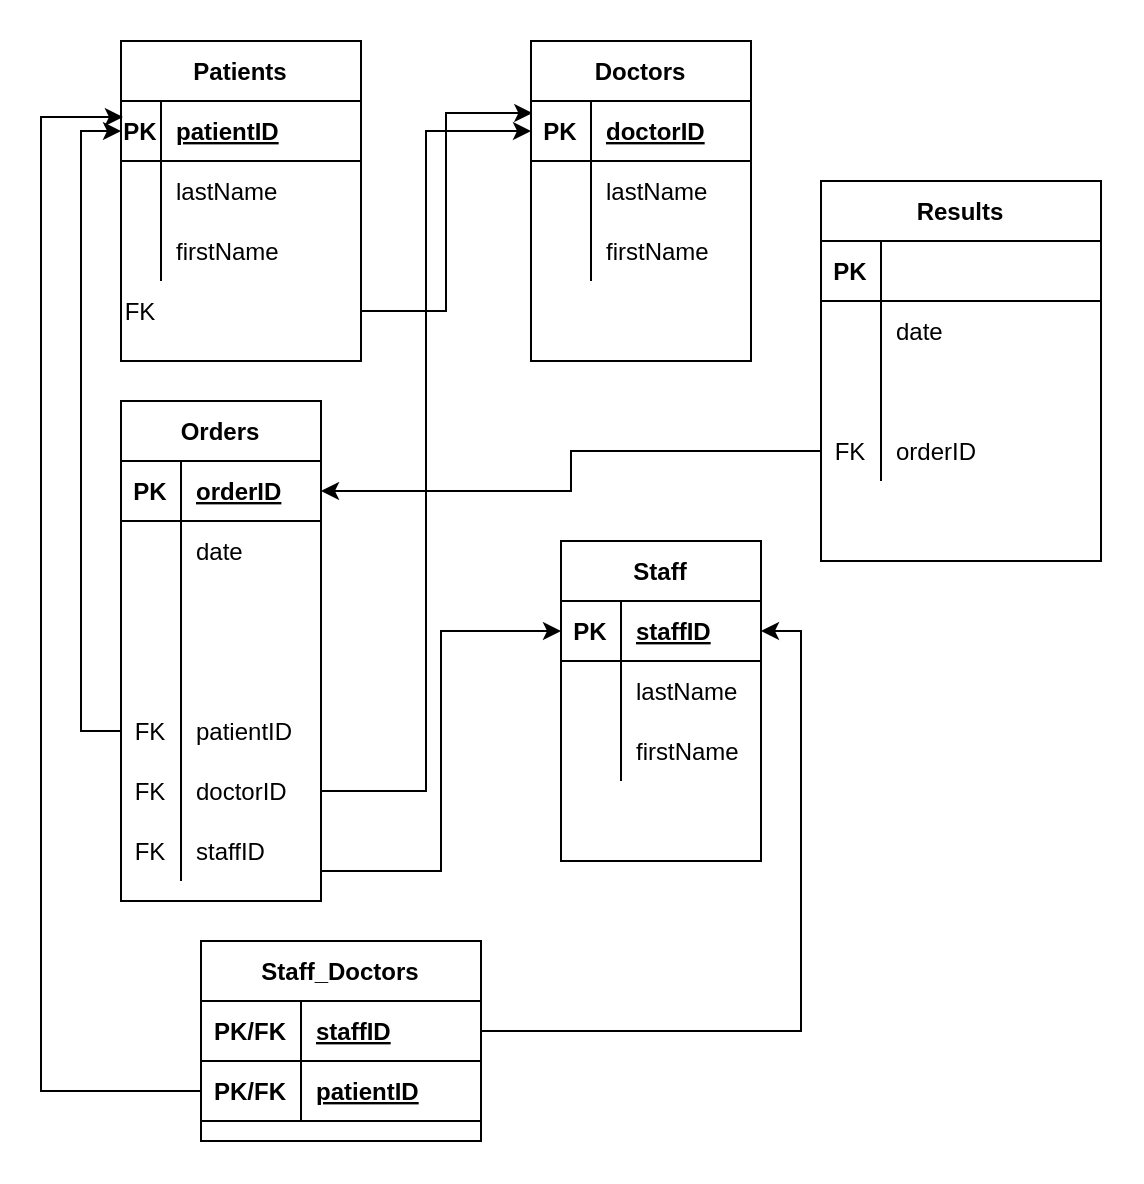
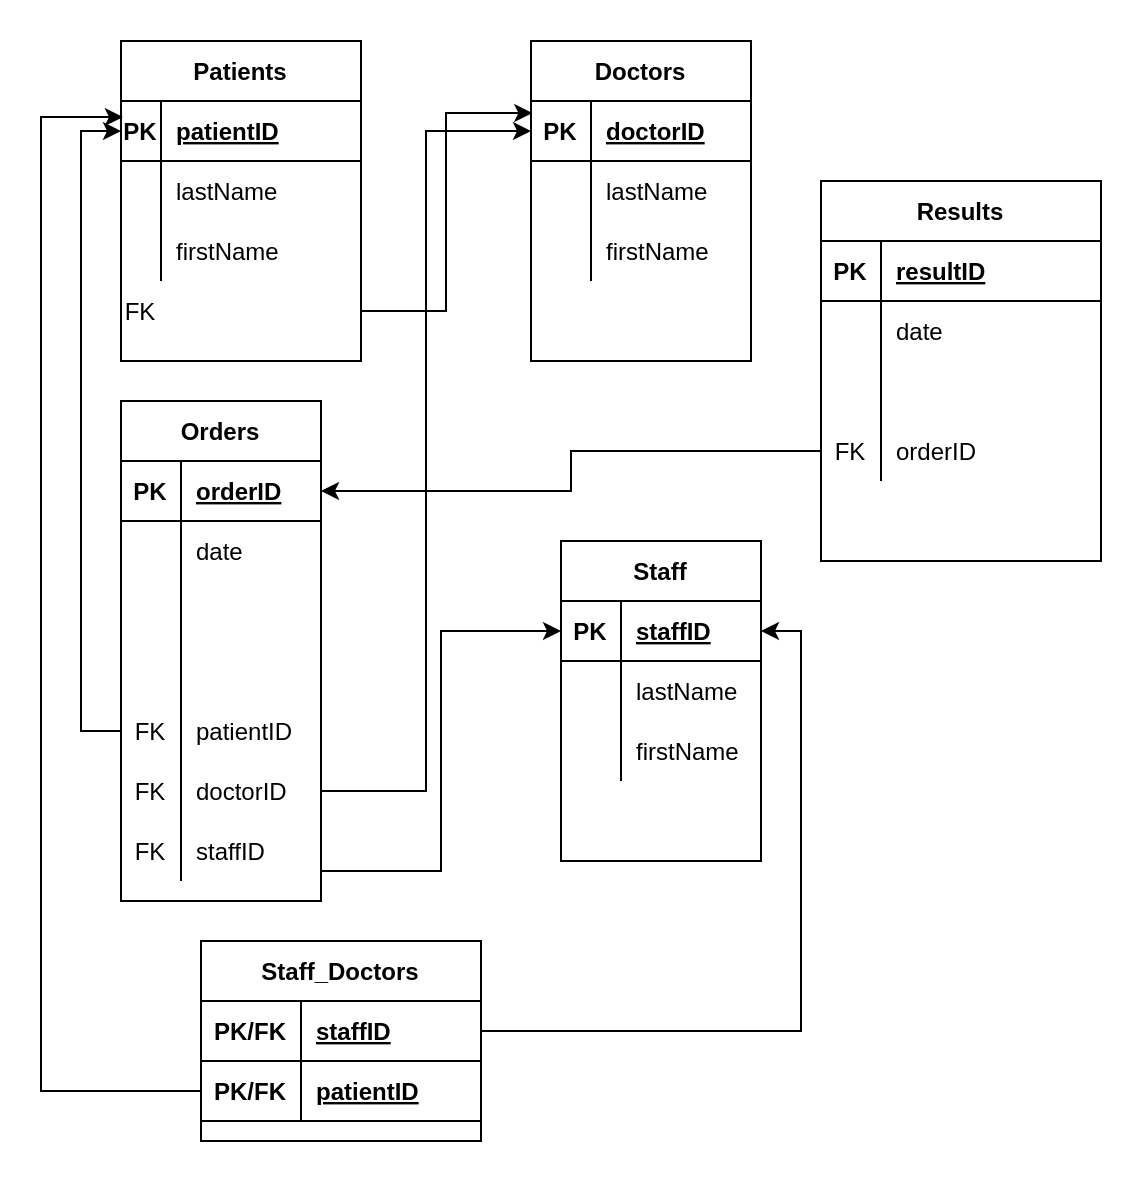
  <mxCell id="0" />
  <mxCell id="1" parent="0" />
  <mxCell id="2" value="Doctors" style="shape=table;startSize=30;container=1;collapsible=1;childLayout=tableLayout;fixedRows=1;rowLines=0;fontStyle=1;align=center;resizeLast=1;" vertex="1" parent="1"><mxGeometry x="265" y="20" width="110" height="160" as="geometry" /></mxCell>
  <mxCell id="3" value="" style="shape=partialRectangle;collapsible=0;dropTarget=0;pointerEvents=0;fillColor=none;top=0;left=0;bottom=1;right=0;points=[[0,0.5],[1,0.5]];portConstraint=eastwest;" vertex="1" parent="2"><mxGeometry y="30" width="110" height="30" as="geometry" /></mxCell>
  <mxCell id="4" value="PK" style="shape=partialRectangle;connectable=0;fillColor=none;top=0;left=0;bottom=0;right=0;fontStyle=1;overflow=hidden;" vertex="1" parent="3"><mxGeometry width="30" height="30" as="geometry" /></mxCell>
  <mxCell id="5" value="doctorID" style="shape=partialRectangle;connectable=0;fillColor=none;top=0;left=0;bottom=0;right=0;align=left;spacingLeft=6;fontStyle=5;overflow=hidden;" vertex="1" parent="3"><mxGeometry x="30" width="80" height="30" as="geometry" /></mxCell>
  <mxCell id="6" value="" style="shape=partialRectangle;collapsible=0;dropTarget=0;pointerEvents=0;fillColor=none;top=0;left=0;bottom=0;right=0;points=[[0,0.5],[1,0.5]];portConstraint=eastwest;" vertex="1" parent="2"><mxGeometry y="60" width="110" height="30" as="geometry" /></mxCell>
  <mxCell id="7" value="" style="shape=partialRectangle;connectable=0;fillColor=none;top=0;left=0;bottom=0;right=0;editable=1;overflow=hidden;" vertex="1" parent="6"><mxGeometry width="30" height="30" as="geometry" /></mxCell>
  <mxCell id="8" value="lastName" style="shape=partialRectangle;connectable=0;fillColor=none;top=0;left=0;bottom=0;right=0;align=left;spacingLeft=6;overflow=hidden;" vertex="1" parent="6"><mxGeometry x="30" width="80" height="30" as="geometry" /></mxCell>
  <mxCell id="9" value="" style="shape=partialRectangle;collapsible=0;dropTarget=0;pointerEvents=0;fillColor=none;top=0;left=0;bottom=0;right=0;points=[[0,0.5],[1,0.5]];portConstraint=eastwest;" vertex="1" parent="2"><mxGeometry y="90" width="110" height="30" as="geometry" /></mxCell>
  <mxCell id="10" value="" style="shape=partialRectangle;connectable=0;fillColor=none;top=0;left=0;bottom=0;right=0;editable=1;overflow=hidden;" vertex="1" parent="9"><mxGeometry width="30" height="30" as="geometry" /></mxCell>
  <mxCell id="11" value="firstName" style="shape=partialRectangle;connectable=0;fillColor=none;top=0;left=0;bottom=0;right=0;align=left;spacingLeft=6;overflow=hidden;" vertex="1" parent="9"><mxGeometry x="30" width="80" height="30" as="geometry" /></mxCell>
  <mxCell id="12" value="" style="shape=partialRectangle;collapsible=0;dropTarget=0;pointerEvents=0;fillColor=none;top=0;left=0;bottom=0;right=0;points=[[0,0.5],[1,0.5]];portConstraint=eastwest;" vertex="1" parent="2"><mxGeometry y="120" width="110" height="30" as="geometry" /></mxCell>
  <mxCell id="13" value="" style="shape=partialRectangle;connectable=0;fillColor=none;top=0;left=0;bottom=0;right=0;editable=1;overflow=hidden;" vertex="1" parent="12"><mxGeometry width="30" height="30" as="geometry" /></mxCell>
  <mxCell id="14" value="Patients" style="shape=table;startSize=30;container=1;collapsible=1;childLayout=tableLayout;fixedRows=1;rowLines=0;fontStyle=1;align=center;resizeLast=1;" vertex="1" parent="1"><mxGeometry x="60" y="20" width="120" height="160" as="geometry" /></mxCell>
  <mxCell id="15" value="" style="shape=partialRectangle;collapsible=0;dropTarget=0;pointerEvents=0;fillColor=none;top=0;left=0;bottom=1;right=0;points=[[0,0.5],[1,0.5]];portConstraint=eastwest;" vertex="1" parent="14"><mxGeometry y="30" width="120" height="30" as="geometry" /></mxCell>
  <mxCell id="16" value="PK" style="shape=partialRectangle;connectable=0;fillColor=none;top=0;left=0;bottom=0;right=0;fontStyle=1;overflow=hidden;" vertex="1" parent="15"><mxGeometry width="20" height="30" as="geometry" /></mxCell>
  <mxCell id="17" value="patientID" style="shape=partialRectangle;connectable=0;fillColor=none;top=0;left=0;bottom=0;right=0;align=left;spacingLeft=6;fontStyle=5;overflow=hidden;" vertex="1" parent="15"><mxGeometry x="20" width="100" height="30" as="geometry" /></mxCell>
  <mxCell id="18" value="" style="shape=partialRectangle;collapsible=0;dropTarget=0;pointerEvents=0;fillColor=none;top=0;left=0;bottom=0;right=0;points=[[0,0.5],[1,0.5]];portConstraint=eastwest;" vertex="1" parent="14"><mxGeometry y="60" width="120" height="30" as="geometry" /></mxCell>
  <mxCell id="19" value="" style="shape=partialRectangle;connectable=0;fillColor=none;top=0;left=0;bottom=0;right=0;editable=1;overflow=hidden;" vertex="1" parent="18"><mxGeometry width="20" height="30" as="geometry" /></mxCell>
  <mxCell id="20" value="lastName" style="shape=partialRectangle;connectable=0;fillColor=none;top=0;left=0;bottom=0;right=0;align=left;spacingLeft=6;overflow=hidden;" vertex="1" parent="18"><mxGeometry x="20" width="100" height="30" as="geometry" /></mxCell>
  <mxCell id="21" value="" style="shape=partialRectangle;collapsible=0;dropTarget=0;pointerEvents=0;fillColor=none;top=0;left=0;bottom=0;right=0;points=[[0,0.5],[1,0.5]];portConstraint=eastwest;" vertex="1" parent="14"><mxGeometry y="90" width="120" height="30" as="geometry" /></mxCell>
  <mxCell id="22" value="" style="shape=partialRectangle;connectable=0;fillColor=none;top=0;left=0;bottom=0;right=0;editable=1;overflow=hidden;" vertex="1" parent="21"><mxGeometry width="20" height="30" as="geometry" /></mxCell>
  <mxCell id="23" value="firstName" style="shape=partialRectangle;connectable=0;fillColor=none;top=0;left=0;bottom=0;right=0;align=left;spacingLeft=6;overflow=hidden;" vertex="1" parent="21"><mxGeometry x="20" width="100" height="30" as="geometry" /></mxCell>
  <mxCell id="24" value="" style="shape=partialRectangle;collapsible=0;dropTarget=0;pointerEvents=0;fillColor=none;top=0;left=0;bottom=0;right=0;points=[[0,0.5],[1,0.5]];portConstraint=eastwest;" vertex="1" parent="14"><mxGeometry y="120" width="120" height="30" as="geometry" /></mxCell>
  <mxCell id="25" value="FK" style="shape=partialRectangle;connectable=0;fillColor=none;top=0;left=0;bottom=0;right=0;editable=1;overflow=hidden;" vertex="1" parent="24"><mxGeometry width="20" height="30" as="geometry" /></mxCell>
  <mxCell id="26" style="edgeStyle=orthogonalEdgeStyle;rounded=0;orthogonalLoop=1;jettySize=auto;html=1;" edge="1" parent="14" target="24"><mxGeometry relative="1" as="geometry"><mxPoint y="135" as="sourcePoint" /><Array as="points"><mxPoint x="10" y="135" /><mxPoint x="10" y="135" /></Array></mxGeometry></mxCell>
  <mxCell id="27" style="edgeStyle=orthogonalEdgeStyle;rounded=0;orthogonalLoop=1;jettySize=auto;html=1;entryX=0.006;entryY=0.2;entryDx=0;entryDy=0;entryPerimeter=0;" edge="1" parent="1" source="24" target="3"><mxGeometry relative="1" as="geometry" /></mxCell>
  <mxCell id="28" value="Staff" style="shape=table;startSize=30;container=1;collapsible=1;childLayout=tableLayout;fixedRows=1;rowLines=0;fontStyle=1;align=center;resizeLast=1;" vertex="1" parent="1"><mxGeometry x="280" y="270" width="100" height="160" as="geometry" /></mxCell>
  <mxCell id="29" value="" style="shape=partialRectangle;collapsible=0;dropTarget=0;pointerEvents=0;fillColor=none;top=0;left=0;bottom=1;right=0;points=[[0,0.5],[1,0.5]];portConstraint=eastwest;" vertex="1" parent="28"><mxGeometry y="30" width="100" height="30" as="geometry" /></mxCell>
  <mxCell id="30" value="PK" style="shape=partialRectangle;connectable=0;fillColor=none;top=0;left=0;bottom=0;right=0;fontStyle=1;overflow=hidden;" vertex="1" parent="29"><mxGeometry width="30" height="30" as="geometry" /></mxCell>
  <mxCell id="31" value="staffID" style="shape=partialRectangle;connectable=0;fillColor=none;top=0;left=0;bottom=0;right=0;align=left;spacingLeft=6;fontStyle=5;overflow=hidden;" vertex="1" parent="29"><mxGeometry x="30" width="70" height="30" as="geometry" /></mxCell>
  <mxCell id="32" value="" style="shape=partialRectangle;collapsible=0;dropTarget=0;pointerEvents=0;fillColor=none;top=0;left=0;bottom=0;right=0;points=[[0,0.5],[1,0.5]];portConstraint=eastwest;" vertex="1" parent="28"><mxGeometry y="60" width="100" height="30" as="geometry" /></mxCell>
  <mxCell id="33" value="" style="shape=partialRectangle;connectable=0;fillColor=none;top=0;left=0;bottom=0;right=0;editable=1;overflow=hidden;" vertex="1" parent="32"><mxGeometry width="30" height="30" as="geometry" /></mxCell>
  <mxCell id="34" value="lastName" style="shape=partialRectangle;connectable=0;fillColor=none;top=0;left=0;bottom=0;right=0;align=left;spacingLeft=6;overflow=hidden;" vertex="1" parent="32"><mxGeometry x="30" width="70" height="30" as="geometry" /></mxCell>
  <mxCell id="35" value="" style="shape=partialRectangle;collapsible=0;dropTarget=0;pointerEvents=0;fillColor=none;top=0;left=0;bottom=0;right=0;points=[[0,0.5],[1,0.5]];portConstraint=eastwest;" vertex="1" parent="28"><mxGeometry y="90" width="100" height="30" as="geometry" /></mxCell>
  <mxCell id="36" value="" style="shape=partialRectangle;connectable=0;fillColor=none;top=0;left=0;bottom=0;right=0;editable=1;overflow=hidden;" vertex="1" parent="35"><mxGeometry width="30" height="30" as="geometry" /></mxCell>
  <mxCell id="37" value="firstName" style="shape=partialRectangle;connectable=0;fillColor=none;top=0;left=0;bottom=0;right=0;align=left;spacingLeft=6;overflow=hidden;" vertex="1" parent="35"><mxGeometry x="30" width="70" height="30" as="geometry" /></mxCell>
  <mxCell id="38" value="" style="shape=partialRectangle;collapsible=0;dropTarget=0;pointerEvents=0;fillColor=none;top=0;left=0;bottom=0;right=0;points=[[0,0.5],[1,0.5]];portConstraint=eastwest;" vertex="1" parent="28"><mxGeometry y="120" width="100" height="30" as="geometry" /></mxCell>
  <mxCell id="39" value="" style="shape=partialRectangle;connectable=0;fillColor=none;top=0;left=0;bottom=0;right=0;editable=1;overflow=hidden;" vertex="1" parent="38"><mxGeometry width="30" height="30" as="geometry" /></mxCell>
  <mxCell id="40" value="Orders" style="shape=table;startSize=30;container=1;collapsible=1;childLayout=tableLayout;fixedRows=1;rowLines=0;fontStyle=1;align=center;resizeLast=1;" vertex="1" parent="1"><mxGeometry x="60" y="200" width="100" height="250" as="geometry" /></mxCell>
  <mxCell id="41" value="" style="shape=partialRectangle;collapsible=0;dropTarget=0;pointerEvents=0;fillColor=none;top=0;left=0;bottom=1;right=0;points=[[0,0.5],[1,0.5]];portConstraint=eastwest;" vertex="1" parent="40"><mxGeometry y="30" width="100" height="30" as="geometry" /></mxCell>
  <mxCell id="42" value="PK" style="shape=partialRectangle;connectable=0;fillColor=none;top=0;left=0;bottom=0;right=0;fontStyle=1;overflow=hidden;" vertex="1" parent="41"><mxGeometry width="30" height="30" as="geometry" /></mxCell>
  <mxCell id="43" value="orderID" style="shape=partialRectangle;connectable=0;fillColor=none;top=0;left=0;bottom=0;right=0;align=left;spacingLeft=6;fontStyle=5;overflow=hidden;" vertex="1" parent="41"><mxGeometry x="30" width="70" height="30" as="geometry" /></mxCell>
  <mxCell id="44" value="" style="shape=partialRectangle;collapsible=0;dropTarget=0;pointerEvents=0;fillColor=none;top=0;left=0;bottom=0;right=0;points=[[0,0.5],[1,0.5]];portConstraint=eastwest;" vertex="1" parent="40"><mxGeometry y="60" width="100" height="30" as="geometry" /></mxCell>
  <mxCell id="45" value="" style="shape=partialRectangle;connectable=0;fillColor=none;top=0;left=0;bottom=0;right=0;editable=1;overflow=hidden;" vertex="1" parent="44"><mxGeometry width="30" height="30" as="geometry" /></mxCell>
  <mxCell id="46" value="date" style="shape=partialRectangle;connectable=0;fillColor=none;top=0;left=0;bottom=0;right=0;align=left;spacingLeft=6;overflow=hidden;" vertex="1" parent="44"><mxGeometry x="30" width="70" height="30" as="geometry" /></mxCell>
  <mxCell id="47" value="" style="shape=partialRectangle;collapsible=0;dropTarget=0;pointerEvents=0;fillColor=none;top=0;left=0;bottom=0;right=0;points=[[0,0.5],[1,0.5]];portConstraint=eastwest;" vertex="1" parent="40"><mxGeometry y="90" width="100" height="30" as="geometry" /></mxCell>
  <mxCell id="48" value="" style="shape=partialRectangle;connectable=0;fillColor=none;top=0;left=0;bottom=0;right=0;editable=1;overflow=hidden;" vertex="1" parent="47"><mxGeometry width="30" height="30" as="geometry" /></mxCell>
  <mxCell id="49" value="" style="shape=partialRectangle;collapsible=0;dropTarget=0;pointerEvents=0;fillColor=none;top=0;left=0;bottom=0;right=0;points=[[0,0.5],[1,0.5]];portConstraint=eastwest;" vertex="1" parent="40"><mxGeometry y="120" width="100" height="30" as="geometry" /></mxCell>
  <mxCell id="50" value="" style="shape=partialRectangle;connectable=0;fillColor=none;top=0;left=0;bottom=0;right=0;editable=1;overflow=hidden;" vertex="1" parent="49"><mxGeometry width="30" height="30" as="geometry" /></mxCell>
  <mxCell id="51" value="" style="shape=partialRectangle;collapsible=0;dropTarget=0;pointerEvents=0;fillColor=none;top=0;left=0;bottom=0;right=0;points=[[0,0.5],[1,0.5]];portConstraint=eastwest;" vertex="1" parent="40"><mxGeometry y="150" width="100" height="30" as="geometry" /></mxCell>
  <mxCell id="52" value="FK" style="shape=partialRectangle;connectable=0;fillColor=none;top=0;left=0;bottom=0;right=0;editable=1;overflow=hidden;" vertex="1" parent="51"><mxGeometry width="30" height="30" as="geometry" /></mxCell>
  <mxCell id="53" value="patientID" style="shape=partialRectangle;connectable=0;fillColor=none;top=0;left=0;bottom=0;right=0;align=left;spacingLeft=6;overflow=hidden;" vertex="1" parent="51"><mxGeometry x="30" width="70" height="30" as="geometry" /></mxCell>
  <mxCell id="54" value="" style="shape=partialRectangle;collapsible=0;dropTarget=0;pointerEvents=0;fillColor=none;top=0;left=0;bottom=0;right=0;points=[[0,0.5],[1,0.5]];portConstraint=eastwest;" vertex="1" parent="40"><mxGeometry y="180" width="100" height="30" as="geometry" /></mxCell>
  <mxCell id="55" value="FK" style="shape=partialRectangle;connectable=0;fillColor=none;top=0;left=0;bottom=0;right=0;editable=1;overflow=hidden;" vertex="1" parent="54"><mxGeometry width="30" height="30" as="geometry" /></mxCell>
  <mxCell id="56" value="doctorID" style="shape=partialRectangle;connectable=0;fillColor=none;top=0;left=0;bottom=0;right=0;align=left;spacingLeft=6;overflow=hidden;" vertex="1" parent="54"><mxGeometry x="30" width="70" height="30" as="geometry" /></mxCell>
  <mxCell id="57" value="" style="shape=partialRectangle;collapsible=0;dropTarget=0;pointerEvents=0;fillColor=none;top=0;left=0;bottom=0;right=0;points=[[0,0.5],[1,0.5]];portConstraint=eastwest;" vertex="1" parent="40"><mxGeometry y="210" width="100" height="30" as="geometry" /></mxCell>
  <mxCell id="58" value="FK" style="shape=partialRectangle;connectable=0;fillColor=none;top=0;left=0;bottom=0;right=0;editable=1;overflow=hidden;" vertex="1" parent="57"><mxGeometry width="30" height="30" as="geometry" /></mxCell>
  <mxCell id="59" value="staffID" style="shape=partialRectangle;connectable=0;fillColor=none;top=0;left=0;bottom=0;right=0;align=left;spacingLeft=6;overflow=hidden;" vertex="1" parent="57"><mxGeometry x="30" width="70" height="30" as="geometry" /></mxCell>
  <mxCell id="60" value="Results" style="shape=table;startSize=30;container=1;collapsible=1;childLayout=tableLayout;fixedRows=1;rowLines=0;fontStyle=1;align=center;resizeLast=1;" vertex="1" parent="1"><mxGeometry x="410" y="90" width="140" height="190" as="geometry" /></mxCell>
  <mxCell id="61" value="" style="shape=partialRectangle;collapsible=0;dropTarget=0;pointerEvents=0;fillColor=none;top=0;left=0;bottom=1;right=0;points=[[0,0.5],[1,0.5]];portConstraint=eastwest;" vertex="1" parent="60"><mxGeometry y="30" width="140" height="30" as="geometry" /></mxCell>
  <mxCell id="62" value="PK" style="shape=partialRectangle;connectable=0;fillColor=none;top=0;left=0;bottom=0;right=0;fontStyle=1;overflow=hidden;" vertex="1" parent="61"><mxGeometry width="30" height="30" as="geometry" /></mxCell>
+ <mxCell id="63" value="resultID" style="shape=partialRectangle;connectable=0;fillColor=none;top=0;left=0;bottom=0;right=0;align=left;spacingLeft=6;fontStyle=5;overflow=hidden;" vertex="1" parent="61"><mxGeometry x="30" width="110" height="30" as="geometry" /></mxCell>
  <mxCell id="64" value="" style="shape=partialRectangle;collapsible=0;dropTarget=0;pointerEvents=0;fillColor=none;top=0;left=0;bottom=0;right=0;points=[[0,0.5],[1,0.5]];portConstraint=eastwest;" vertex="1" parent="60"><mxGeometry y="60" width="140" height="30" as="geometry" /></mxCell>
  <mxCell id="65" value="" style="shape=partialRectangle;connectable=0;fillColor=none;top=0;left=0;bottom=0;right=0;editable=1;overflow=hidden;" vertex="1" parent="64"><mxGeometry width="30" height="30" as="geometry" /></mxCell>
  <mxCell id="66" value="date" style="shape=partialRectangle;connectable=0;fillColor=none;top=0;left=0;bottom=0;right=0;align=left;spacingLeft=6;overflow=hidden;" vertex="1" parent="64"><mxGeometry x="30" width="110" height="30" as="geometry" /></mxCell>
  <mxCell id="67" value="" style="shape=partialRectangle;collapsible=0;dropTarget=0;pointerEvents=0;fillColor=none;top=0;left=0;bottom=0;right=0;points=[[0,0.5],[1,0.5]];portConstraint=eastwest;" vertex="1" parent="60"><mxGeometry y="90" width="140" height="30" as="geometry" /></mxCell>
  <mxCell id="68" value="" style="shape=partialRectangle;connectable=0;fillColor=none;top=0;left=0;bottom=0;right=0;editable=1;overflow=hidden;" vertex="1" parent="67"><mxGeometry width="30" height="30" as="geometry" /></mxCell>
  <mxCell id="69" value="" style="shape=partialRectangle;collapsible=0;dropTarget=0;pointerEvents=0;fillColor=none;top=0;left=0;bottom=0;right=0;points=[[0,0.5],[1,0.5]];portConstraint=eastwest;" vertex="1" parent="60"><mxGeometry y="120" width="140" height="30" as="geometry" /></mxCell>
  <mxCell id="70" value="FK" style="shape=partialRectangle;connectable=0;fillColor=none;top=0;left=0;bottom=0;right=0;editable=1;overflow=hidden;" vertex="1" parent="69"><mxGeometry width="30" height="30" as="geometry" /></mxCell>
  <mxCell id="71" value="orderID" style="shape=partialRectangle;connectable=0;fillColor=none;top=0;left=0;bottom=0;right=0;align=left;spacingLeft=6;overflow=hidden;" vertex="1" parent="69"><mxGeometry x="30" width="110" height="30" as="geometry" /></mxCell>
  <mxCell id="72" value="" style="shape=partialRectangle;collapsible=0;dropTarget=0;pointerEvents=0;fillColor=none;top=0;left=0;bottom=0;right=0;points=[[0,0.5],[1,0.5]];portConstraint=eastwest;" vertex="1" parent="60"><mxGeometry y="150" width="140" height="30" as="geometry" /></mxCell>
  <mxCell id="73" value="" style="shape=partialRectangle;connectable=0;fillColor=none;top=0;left=0;bottom=0;right=0;editable=1;overflow=hidden;" vertex="1" parent="72"><mxGeometry width="30" height="30" as="geometry" /></mxCell>
  <mxCell id="74" style="edgeStyle=orthogonalEdgeStyle;rounded=0;orthogonalLoop=1;jettySize=auto;html=1;entryX=0;entryY=0.5;entryDx=0;entryDy=0;exitX=1;exitY=0.5;exitDx=0;exitDy=0;" edge="1" parent="1" source="54" target="3"><mxGeometry relative="1" as="geometry"><mxPoint x="300" y="65" as="targetPoint" /></mxGeometry></mxCell>
  <mxCell id="75" style="edgeStyle=orthogonalEdgeStyle;rounded=0;orthogonalLoop=1;jettySize=auto;html=1;exitX=1;exitY=0.833;exitDx=0;exitDy=0;entryX=0;entryY=0.5;entryDx=0;entryDy=0;exitPerimeter=0;" edge="1" parent="1" source="57" target="29"><mxGeometry relative="1" as="geometry" /></mxCell>
  <mxCell id="76" style="edgeStyle=orthogonalEdgeStyle;rounded=0;orthogonalLoop=1;jettySize=auto;html=1;exitX=0;exitY=0.5;exitDx=0;exitDy=0;entryX=0;entryY=0.5;entryDx=0;entryDy=0;" edge="1" parent="1" source="51" target="15"><mxGeometry relative="1" as="geometry" /></mxCell>
  <mxCell id="77" style="edgeStyle=orthogonalEdgeStyle;rounded=0;orthogonalLoop=1;jettySize=auto;html=1;exitX=0;exitY=0.5;exitDx=0;exitDy=0;entryX=1;entryY=0.5;entryDx=0;entryDy=0;" edge="1" parent="1" source="69" target="41"><mxGeometry relative="1" as="geometry" /></mxCell>
  <mxCell id="78" value="Staff_Doctors" style="shape=table;startSize=30;container=1;collapsible=1;childLayout=tableLayout;fixedRows=1;rowLines=0;fontStyle=1;align=center;resizeLast=1;" vertex="1" parent="1"><mxGeometry x="100" y="470" width="140" height="100" as="geometry" /></mxCell>
  <mxCell id="79" value="" style="shape=partialRectangle;collapsible=0;dropTarget=0;pointerEvents=0;fillColor=none;top=0;left=0;bottom=1;right=0;points=[[0,0.5],[1,0.5]];portConstraint=eastwest;" vertex="1" parent="78"><mxGeometry y="30" width="140" height="30" as="geometry" /></mxCell>
  <mxCell id="80" value="PK/FK" style="shape=partialRectangle;connectable=0;fillColor=none;top=0;left=0;bottom=0;right=0;fontStyle=1;overflow=hidden;" vertex="1" parent="79"><mxGeometry width="50" height="30" as="geometry" /></mxCell>
  <mxCell id="81" value="staffID" style="shape=partialRectangle;connectable=0;fillColor=none;top=0;left=0;bottom=0;right=0;align=left;spacingLeft=6;fontStyle=5;overflow=hidden;" vertex="1" parent="79"><mxGeometry x="50" width="90" height="30" as="geometry" /></mxCell>
  <mxCell id="82" value="" style="shape=partialRectangle;collapsible=0;dropTarget=0;pointerEvents=0;fillColor=none;top=0;left=0;bottom=1;right=0;points=[[0,0.5],[1,0.5]];portConstraint=eastwest;" vertex="1" parent="78"><mxGeometry y="60" width="140" height="30" as="geometry" /></mxCell>
  <mxCell id="83" value="PK/FK" style="shape=partialRectangle;connectable=0;fillColor=none;top=0;left=0;bottom=0;right=0;fontStyle=1;overflow=hidden;" vertex="1" parent="82"><mxGeometry width="50" height="30" as="geometry" /></mxCell>
  <mxCell id="84" value="patientID" style="shape=partialRectangle;connectable=0;fillColor=none;top=0;left=0;bottom=0;right=0;align=left;spacingLeft=6;fontStyle=5;overflow=hidden;" vertex="1" parent="82"><mxGeometry x="50" width="90" height="30" as="geometry" /></mxCell>
  <mxCell id="85" style="edgeStyle=orthogonalEdgeStyle;rounded=0;orthogonalLoop=1;jettySize=auto;html=1;exitX=1;exitY=0.5;exitDx=0;exitDy=0;entryX=1;entryY=0.5;entryDx=0;entryDy=0;" edge="1" parent="1" source="79" target="29"><mxGeometry relative="1" as="geometry" /></mxCell>
  <mxCell id="86" style="edgeStyle=orthogonalEdgeStyle;rounded=0;orthogonalLoop=1;jettySize=auto;html=1;exitX=0;exitY=0.5;exitDx=0;exitDy=0;entryX=0.008;entryY=0.267;entryDx=0;entryDy=0;entryPerimeter=0;" edge="1" parent="1" source="82" target="15"><mxGeometry relative="1" as="geometry"><Array as="points"><mxPoint x="20" y="545" /><mxPoint x="20" y="58" /></Array></mxGeometry></mxCell>
